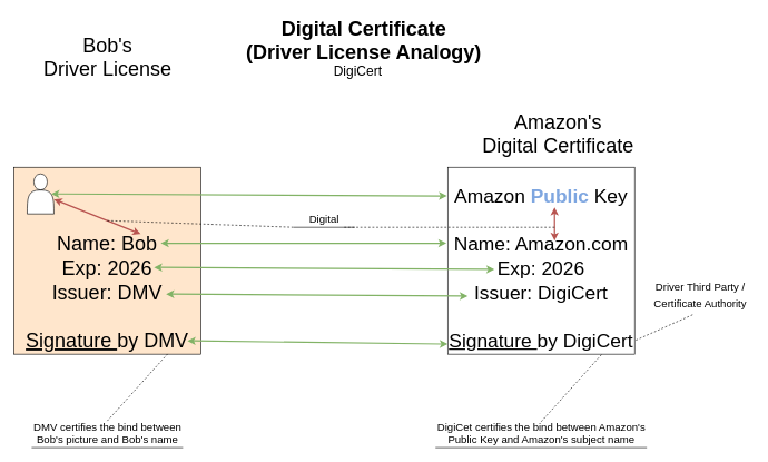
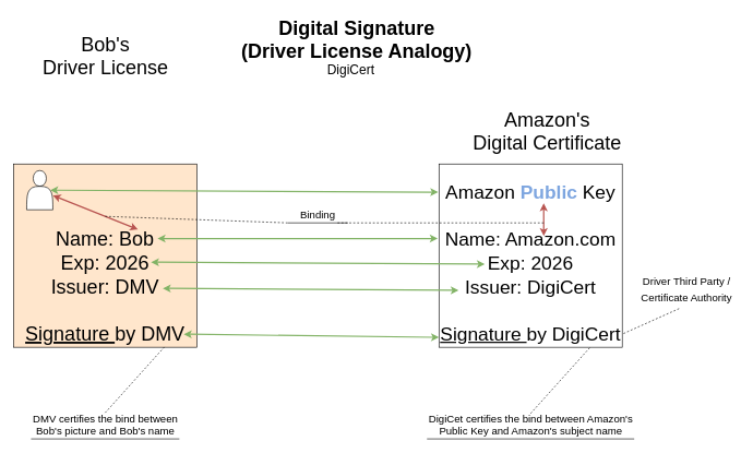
  <mxCell id="0" />
  <mxCell id="1" parent="0" />
- <mxCell id="2" value="Digital Certificate&lt;br style=&quot;font-size: 30px;&quot;&gt;(Driver License Analogy)" style="text;html=1;align=center;verticalAlign=middle;resizable=0;points=[];autosize=1;fontSize=30;fontStyle=1" vertex="1" parent="1"><mxGeometry x="359" y="20" width="370" height="80" as="geometry" /></mxCell>
+ <mxCell id="2" value="Digital Signature&lt;br style=&quot;font-size: 30px;&quot;&gt;(Driver License Analogy)" style="text;html=1;align=center;verticalAlign=middle;resizable=0;points=[];autosize=1;fontSize=30;fontStyle=1" vertex="1" parent="1"><mxGeometry x="359" y="20" width="370" height="80" as="geometry" /></mxCell>
  <mxCell id="3" value="Name: Bob&lt;br&gt;Exp: 2026&lt;br&gt;Issuer: DMV&lt;br&gt;&lt;br&gt;&lt;u&gt;Signature &lt;/u&gt;by DMV" style="whiteSpace=wrap;html=1;aspect=fixed;fontSize=30;verticalAlign=bottom;fillColor=#ffe6cc;" vertex="1" parent="1"><mxGeometry x="20" y="250" width="280" height="280" as="geometry" /></mxCell>
  <mxCell id="4" value="" style="shape=actor;whiteSpace=wrap;html=1;fontSize=30;" vertex="1" parent="1"><mxGeometry x="40" y="260" width="40" height="60" as="geometry" /></mxCell>
  <mxCell id="5" value="&lt;font style=&quot;font-size: 29px&quot;&gt;Amazon &lt;b&gt;&lt;font color=&quot;#7ea6e0&quot;&gt;Public &lt;/font&gt;&lt;/b&gt;Key&lt;br&gt;&lt;br&gt;Name: Amazon.com&lt;br&gt;Exp: 2026&lt;br&gt;Issuer: DigiCert&lt;br&gt;&lt;br&gt;&lt;u&gt;Signature &lt;/u&gt;by DigiCert&lt;/font&gt;" style="whiteSpace=wrap;html=1;aspect=fixed;fontSize=30;verticalAlign=bottom;" vertex="1" parent="1"><mxGeometry x="670" y="250" width="280" height="280" as="geometry" /></mxCell>
  <mxCell id="6" value="Bob's&lt;br&gt;Driver License" style="text;html=1;align=center;verticalAlign=middle;resizable=0;points=[];autosize=1;fontSize=30;" vertex="1" parent="1"><mxGeometry x="55" y="45" width="210" height="80" as="geometry" /></mxCell>
  <mxCell id="7" value="Amazon's&lt;br&gt;Digital Certificate" style="text;html=1;align=center;verticalAlign=middle;resizable=0;points=[];autosize=1;fontSize=30;" vertex="1" parent="1"><mxGeometry x="715" y="160" width="240" height="80" as="geometry" /></mxCell>
  <mxCell id="8" value="" style="endArrow=classic;startArrow=classic;html=1;fontSize=30;exitX=0.9;exitY=0.5;exitDx=0;exitDy=0;exitPerimeter=0;entryX=-0.004;entryY=0.154;entryDx=0;entryDy=0;entryPerimeter=0;strokeWidth=2;fillColor=#d5e8d4;strokeColor=#82b366;" edge="1" parent="1" source="4" target="5"><mxGeometry width="50" height="50" relative="1" as="geometry"><mxPoint x="340" y="300" as="sourcePoint" /><mxPoint x="640" y="300" as="targetPoint" /></mxGeometry></mxCell>
  <mxCell id="9" value="" style="endArrow=classic;startArrow=classic;html=1;fontSize=30;entryX=-0.007;entryY=0.407;entryDx=0;entryDy=0;entryPerimeter=0;strokeWidth=2;fillColor=#d5e8d4;strokeColor=#82b366;" edge="1" parent="1" target="5"><mxGeometry width="50" height="50" relative="1" as="geometry"><mxPoint x="240" y="364" as="sourcePoint" /><mxPoint x="832.88" y="373.12" as="targetPoint" /></mxGeometry></mxCell>
  <mxCell id="10" value="" style="endArrow=classic;startArrow=classic;html=1;fontSize=30;exitX=0.9;exitY=0.5;exitDx=0;exitDy=0;exitPerimeter=0;strokeWidth=2;fillColor=#d5e8d4;strokeColor=#82b366;" edge="1" parent="1"><mxGeometry width="50" height="50" relative="1" as="geometry"><mxPoint x="230" y="400" as="sourcePoint" /><mxPoint x="740" y="403" as="targetPoint" /></mxGeometry></mxCell>
  <mxCell id="11" value="" style="endArrow=classic;startArrow=classic;html=1;fontSize=30;exitX=0.9;exitY=0.5;exitDx=0;exitDy=0;exitPerimeter=0;strokeWidth=2;fillColor=#d5e8d4;strokeColor=#82b366;" edge="1" parent="1"><mxGeometry width="50" height="50" relative="1" as="geometry"><mxPoint x="248" y="440" as="sourcePoint" /><mxPoint x="700" y="443" as="targetPoint" /></mxGeometry></mxCell>
  <mxCell id="12" value="" style="endArrow=classic;startArrow=classic;html=1;fontSize=30;exitX=0.9;exitY=0.5;exitDx=0;exitDy=0;exitPerimeter=0;entryX=0;entryY=0.946;entryDx=0;entryDy=0;entryPerimeter=0;strokeWidth=2;fillColor=#d5e8d4;strokeColor=#82b366;" edge="1" parent="1" target="5"><mxGeometry width="50" height="50" relative="1" as="geometry"><mxPoint x="280" y="510" as="sourcePoint" /><mxPoint x="872.88" y="513.12" as="targetPoint" /></mxGeometry></mxCell>
  <mxCell id="13" value="DigiCert" style="text;html=1;align=center;verticalAlign=middle;resizable=0;points=[];autosize=1;fontSize=20;" vertex="1" parent="1"><mxGeometry x="480" y="90" width="110" height="30" as="geometry" /></mxCell>
  <mxCell id="14" value="DMV certifies the bind between Bob's picture and Bob's name" style="whiteSpace=wrap;html=1;shape=partialRectangle;top=0;left=0;bottom=1;right=0;points=[[0,1],[1,1]];strokeColor=#000000;fillColor=none;align=center;verticalAlign=bottom;routingCenterY=0.5;snapToPoint=1;container=1;recursiveResize=0;autosize=1;treeFolding=1;treeMoving=1;fontSize=16;" vertex="1" parent="1"><mxGeometry x="47.5" y="650" width="225" height="20" as="geometry" /></mxCell>
  <mxCell id="15" value="&lt;span style=&quot;text-align: left&quot;&gt;DigiCet certifies the bind between Amazon's Public Key and Amazon's subject name&lt;/span&gt;" style="whiteSpace=wrap;html=1;shape=partialRectangle;top=0;left=0;bottom=1;right=0;points=[[0,1],[1,1]];strokeColor=#000000;fillColor=none;align=center;verticalAlign=bottom;routingCenterY=0.5;snapToPoint=1;container=1;recursiveResize=0;autosize=1;treeFolding=1;treeMoving=1;fontSize=16;" vertex="1" parent="1"><mxGeometry x="652.5" y="650" width="315" height="20" as="geometry" /></mxCell>
  <mxCell id="16" value="&lt;font style=&quot;font-size: 16px&quot;&gt;Driver Third Party /&lt;br&gt;Certificate Authority&lt;br&gt;&lt;/font&gt;" style="text;html=1;align=center;verticalAlign=middle;resizable=0;points=[];autosize=1;fontSize=20;" vertex="1" parent="1"><mxGeometry x="967.5" y="410" width="160" height="60" as="geometry" /></mxCell>
  <mxCell id="17" value="" style="endArrow=none;dashed=1;html=1;strokeWidth=1;fontSize=20;entryX=0.447;entryY=1;entryDx=0;entryDy=0;entryPerimeter=0;exitX=1.007;exitY=0.925;exitDx=0;exitDy=0;exitPerimeter=0;" edge="1" parent="1" source="5" target="16"><mxGeometry width="50" height="50" relative="1" as="geometry"><mxPoint x="20" y="740" as="sourcePoint" /><mxPoint x="70" y="690" as="targetPoint" /></mxGeometry></mxCell>
  <mxCell id="18" value="" style="endArrow=none;dashed=1;html=1;strokeWidth=1;fontSize=20;entryX=0.825;entryY=0.996;entryDx=0;entryDy=0;entryPerimeter=0;" edge="1" parent="1" target="3"><mxGeometry width="50" height="50" relative="1" as="geometry"><mxPoint x="160" y="630" as="sourcePoint" /><mxPoint x="70" y="690" as="targetPoint" /></mxGeometry></mxCell>
  <mxCell id="19" value="" style="endArrow=none;dashed=1;html=1;strokeWidth=1;fontSize=20;entryX=0.825;entryY=0.996;entryDx=0;entryDy=0;entryPerimeter=0;" edge="1" parent="1"><mxGeometry width="50" height="50" relative="1" as="geometry"><mxPoint x="810" y="631.12" as="sourcePoint" /><mxPoint x="901" y="530" as="targetPoint" /></mxGeometry></mxCell>
  <mxCell id="20" value="" style="endArrow=classic;startArrow=classic;html=1;strokeWidth=2;fontSize=20;fillColor=#f8cecc;strokeColor=#b85450;" edge="1" parent="1" target="4"><mxGeometry width="50" height="50" relative="1" as="geometry"><mxPoint x="210" y="350" as="sourcePoint" /><mxPoint x="130" y="290" as="targetPoint" /></mxGeometry></mxCell>
  <mxCell id="21" value="" style="endArrow=classic;startArrow=classic;html=1;strokeWidth=2;fontSize=20;fillColor=#f8cecc;strokeColor=#b85450;" edge="1" parent="1"><mxGeometry width="50" height="50" relative="1" as="geometry"><mxPoint x="830" y="360" as="sourcePoint" /><mxPoint x="830" y="310" as="targetPoint" /></mxGeometry></mxCell>
- <mxCell id="22" value="Digital" style="whiteSpace=wrap;html=1;shape=partialRectangle;top=0;left=0;bottom=1;right=0;points=[[0,1],[1,1]];strokeColor=#000000;fillColor=none;align=center;verticalAlign=bottom;routingCenterY=0.5;snapToPoint=1;container=1;recursiveResize=0;autosize=1;treeFolding=1;treeMoving=1;fontSize=16;" vertex="1" parent="1"><mxGeometry x="440" y="320" width="90" height="20" as="geometry" /></mxCell>
+ <mxCell id="22" value="Binding" style="whiteSpace=wrap;html=1;shape=partialRectangle;top=0;left=0;bottom=1;right=0;points=[[0,1],[1,1]];strokeColor=#000000;fillColor=none;align=center;verticalAlign=bottom;routingCenterY=0.5;snapToPoint=1;container=1;recursiveResize=0;autosize=1;treeFolding=1;treeMoving=1;fontSize=16;" vertex="1" parent="1"><mxGeometry x="440" y="320" width="90" height="20" as="geometry" /></mxCell>
  <mxCell id="23" value="" style="endArrow=none;dashed=1;html=1;strokeWidth=1;fontSize=16;entryX=0;entryY=1;entryDx=0;entryDy=0;" edge="1" parent="1" target="22"><mxGeometry width="50" height="50" relative="1" as="geometry"><mxPoint x="160" y="330" as="sourcePoint" /><mxPoint x="70" y="690" as="targetPoint" /></mxGeometry></mxCell>
  <mxCell id="24" value="" style="endArrow=none;dashed=1;html=1;strokeWidth=1;fontSize=16;" edge="1" parent="1"><mxGeometry width="50" height="50" relative="1" as="geometry"><mxPoint x="515" y="340" as="sourcePoint" /><mxPoint x="830" y="340" as="targetPoint" /></mxGeometry></mxCell>
